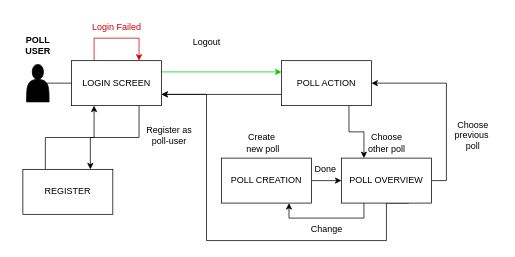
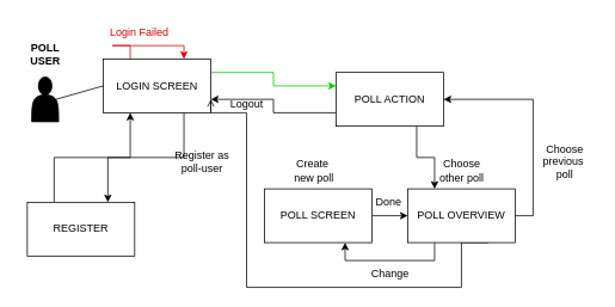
  <mxCell id="0" />
  <mxCell id="1" parent="0" />
  <mxCell id="2" style="edgeStyle=orthogonalEdgeStyle;rounded=0;orthogonalLoop=1;jettySize=auto;html=1;exitX=0.75;exitY=1;exitDx=0;exitDy=0;entryX=0.75;entryY=0;entryDx=0;entryDy=0;" parent="1" source="5" target="7" edge="1"><mxGeometry relative="1" as="geometry" /></mxCell>
  <mxCell id="3" style="edgeStyle=orthogonalEdgeStyle;rounded=0;orthogonalLoop=1;jettySize=auto;html=1;exitX=0.25;exitY=0;exitDx=0;exitDy=0;entryX=0.75;entryY=0;entryDx=0;entryDy=0;fillColor=#f8cecc;strokeColor=#CC0000;" parent="1" source="5" target="5" edge="1"><mxGeometry relative="1" as="geometry"><mxPoint x="185" y="70" as="targetPoint" /><Array as="points"><mxPoint x="125" y="50" /><mxPoint x="185" y="50" /></Array></mxGeometry></mxCell>
  <mxCell id="4" style="edgeStyle=orthogonalEdgeStyle;rounded=0;orthogonalLoop=1;jettySize=auto;html=1;exitX=1;exitY=0.25;exitDx=0;exitDy=0;strokeColor=#00CC00;fontColor=#00CC00;entryX=0;entryY=0.25;entryDx=0;entryDy=0;" parent="1" source="5" target="10" edge="1"><mxGeometry relative="1" as="geometry"><mxPoint x="295" y="130" as="targetPoint" /></mxGeometry></mxCell>
- <mxCell id="5" value="LOGIN SCREEN" style="rounded=0;whiteSpace=wrap;html=1;strokeWidth=1;" parent="1" vertex="1"><mxGeometry x="95" y="80" width="120" height="60" as="geometry" /></mxCell>
+ <mxCell id="5" value="LOGIN SCREEN" style="rounded=0;whiteSpace=wrap;html=1;strokeWidth=1;" parent="1" vertex="1"><mxGeometry x="115" y="65" width="120" height="60" as="geometry" /></mxCell>
  <mxCell id="6" style="edgeStyle=orthogonalEdgeStyle;rounded=0;orthogonalLoop=1;jettySize=auto;html=1;exitX=0.25;exitY=0;exitDx=0;exitDy=0;entryX=0.25;entryY=1;entryDx=0;entryDy=0;" parent="1" source="7" target="5" edge="1"><mxGeometry relative="1" as="geometry" /></mxCell>
  <mxCell id="7" value="REGISTER" style="rounded=0;whiteSpace=wrap;html=1;strokeWidth=1;" parent="1" vertex="1"><mxGeometry x="30" y="225" width="120" height="60" as="geometry" /></mxCell>
  <mxCell id="8" style="edgeStyle=orthogonalEdgeStyle;rounded=0;orthogonalLoop=1;jettySize=auto;html=1;exitX=0;exitY=0.75;exitDx=0;exitDy=0;entryX=1;entryY=0.75;entryDx=0;entryDy=0;strokeColor=#000000;fontColor=#00CC00;" parent="1" source="10" target="5" edge="1"><mxGeometry relative="1" as="geometry" /></mxCell>
  <mxCell id="9" style="edgeStyle=orthogonalEdgeStyle;rounded=0;orthogonalLoop=1;jettySize=auto;html=1;exitX=0.75;exitY=1;exitDx=0;exitDy=0;entryX=0.25;entryY=0;entryDx=0;entryDy=0;" parent="1" source="10" target="23" edge="1"><mxGeometry relative="1" as="geometry" /></mxCell>
  <mxCell id="10" value="POLL ACTION" style="rounded=0;whiteSpace=wrap;html=1;strokeWidth=1;" parent="1" vertex="1"><mxGeometry x="375" y="80" width="120" height="60" as="geometry" /></mxCell>
  <mxCell id="11" value="&lt;font color=&quot;#cc0000&quot;&gt;Login Failed&lt;/font&gt;" style="text;html=1;align=center;verticalAlign=middle;resizable=0;points=[];autosize=1;strokeColor=none;fillColor=none;" parent="1" vertex="1"><mxGeometry x="110" y="20" width="90" height="30" as="geometry" /></mxCell>
  <mxCell id="12" value="" style="shape=actor;whiteSpace=wrap;html=1;strokeWidth=1;fontColor=#CC0000;fillColor=#000000;" parent="1" vertex="1"><mxGeometry x="35" y="85" width="30" height="50" as="geometry" /></mxCell>
  <mxCell id="13" value="" style="endArrow=none;html=1;rounded=0;strokeColor=#000000;fontColor=#CC0000;exitX=0.9;exitY=0.5;exitDx=0;exitDy=0;entryX=0;entryY=0.5;entryDx=0;entryDy=0;exitPerimeter=0;" parent="1" source="12" target="5" edge="1"><mxGeometry width="50" height="50" relative="1" as="geometry"><mxPoint x="395" y="240" as="sourcePoint" /><mxPoint x="445" y="190" as="targetPoint" /><Array as="points" /></mxGeometry></mxCell>
- <mxCell id="14" value="&lt;font color=&quot;#000000&quot;&gt;Logout&lt;/font&gt;" style="text;html=1;align=center;verticalAlign=middle;resizable=0;points=[];autosize=1;strokeColor=none;fillColor=none;fontColor=#00CC00;" parent="1" vertex="1"><mxGeometry x="245" y="40" width="60" height="30" as="geometry" /></mxCell>
+ <mxCell id="14" value="&lt;font color=&quot;#000000&quot;&gt;Logout&lt;/font&gt;" style="text;html=1;align=center;verticalAlign=middle;resizable=0;points=[];autosize=1;strokeColor=none;fillColor=none;fontColor=#00CC00;" parent="1" vertex="1"><mxGeometry x="245" y="100" width="60" height="30" as="geometry" /></mxCell>
  <mxCell id="15" value="Register as &lt;br&gt;poll-user" style="text;html=1;align=center;verticalAlign=middle;resizable=0;points=[];autosize=1;strokeColor=none;fillColor=none;fontColor=#000000;" parent="1" vertex="1"><mxGeometry x="185" y="160" width="80" height="40" as="geometry" /></mxCell>
  <mxCell id="16" style="edgeStyle=orthogonalEdgeStyle;rounded=0;orthogonalLoop=1;jettySize=auto;html=1;exitX=1;exitY=0.5;exitDx=0;exitDy=0;entryX=0;entryY=0.5;entryDx=0;entryDy=0;" parent="1" source="27" target="23" edge="1"><mxGeometry relative="1" as="geometry" /></mxCell>
  <mxCell id="17" value="&lt;b&gt;POLL&lt;br&gt;USER&lt;/b&gt;" style="text;html=1;align=center;verticalAlign=middle;resizable=0;points=[];autosize=1;strokeColor=none;fillColor=none;" parent="1" vertex="1"><mxGeometry x="20" y="40" width="60" height="40" as="geometry" /></mxCell>
  <mxCell id="18" value="Create&amp;nbsp;&lt;br&gt;new poll" style="text;html=1;align=center;verticalAlign=middle;resizable=0;points=[];autosize=1;strokeColor=none;fillColor=none;" parent="1" vertex="1"><mxGeometry x="315" y="170" width="70" height="40" as="geometry" /></mxCell>
  <mxCell id="19" value="Choose&lt;br&gt;previous&amp;nbsp;&lt;br&gt;poll" style="text;html=1;align=center;verticalAlign=middle;resizable=0;points=[];autosize=1;strokeColor=none;fillColor=none;" parent="1" vertex="1"><mxGeometry x="595" y="150" width="70" height="60" as="geometry" /></mxCell>
  <mxCell id="20" style="edgeStyle=orthogonalEdgeStyle;rounded=0;orthogonalLoop=1;jettySize=auto;html=1;exitX=0.25;exitY=1;exitDx=0;exitDy=0;entryX=0.75;entryY=1;entryDx=0;entryDy=0;" parent="1" source="23" target="27" edge="1"><mxGeometry relative="1" as="geometry" /></mxCell>
  <mxCell id="21" style="edgeStyle=orthogonalEdgeStyle;rounded=0;orthogonalLoop=1;jettySize=auto;html=1;exitX=0.75;exitY=1;exitDx=0;exitDy=0;entryX=1;entryY=0.75;entryDx=0;entryDy=0;endArrow=open;" parent="1" source="23" target="5" edge="1"><mxGeometry relative="1" as="geometry"><Array as="points"><mxPoint x="515" y="270" /><mxPoint x="515" y="320" /><mxPoint x="275" y="320" /><mxPoint x="275" y="125" /></Array></mxGeometry></mxCell>
  <mxCell id="22" style="edgeStyle=orthogonalEdgeStyle;rounded=0;orthogonalLoop=1;jettySize=auto;html=1;exitX=1;exitY=0.5;exitDx=0;exitDy=0;entryX=1;entryY=0.5;entryDx=0;entryDy=0;" parent="1" source="23" target="10" edge="1"><mxGeometry relative="1" as="geometry" /></mxCell>
  <mxCell id="23" value="POLL OVERVIEW" style="rounded=0;whiteSpace=wrap;html=1;" parent="1" vertex="1"><mxGeometry x="455" y="210" width="120" height="60" as="geometry" /></mxCell>
  <mxCell id="24" value="Done&amp;nbsp;" style="text;html=1;align=center;verticalAlign=middle;resizable=0;points=[];autosize=1;strokeColor=none;fillColor=none;" parent="1" vertex="1"><mxGeometry x="405" y="210" width="60" height="30" as="geometry" /></mxCell>
  <mxCell id="25" value="Change" style="text;html=1;align=center;verticalAlign=middle;resizable=0;points=[];autosize=1;strokeColor=none;fillColor=none;" parent="1" vertex="1"><mxGeometry x="400" y="290" width="70" height="30" as="geometry" /></mxCell>
  <mxCell id="26" value="Choose&lt;br&gt;other poll" style="text;html=1;align=center;verticalAlign=middle;resizable=0;points=[];autosize=1;strokeColor=none;fillColor=none;" parent="1" vertex="1"><mxGeometry x="480" y="170" width="70" height="40" as="geometry" /></mxCell>
- <mxCell id="27" value="POLL CREATION" style="rounded=0;whiteSpace=wrap;html=1;strokeWidth=1;fontColor=#000000;fillColor=default;" parent="1" vertex="1"><mxGeometry x="295" y="210" width="120" height="60" as="geometry" /></mxCell>
+ <mxCell id="27" value="POLL SCREEN" style="rounded=0;whiteSpace=wrap;html=1;strokeWidth=1;fontColor=#000000;fillColor=default;" parent="1" vertex="1"><mxGeometry x="295" y="210" width="120" height="60" as="geometry" /></mxCell>
